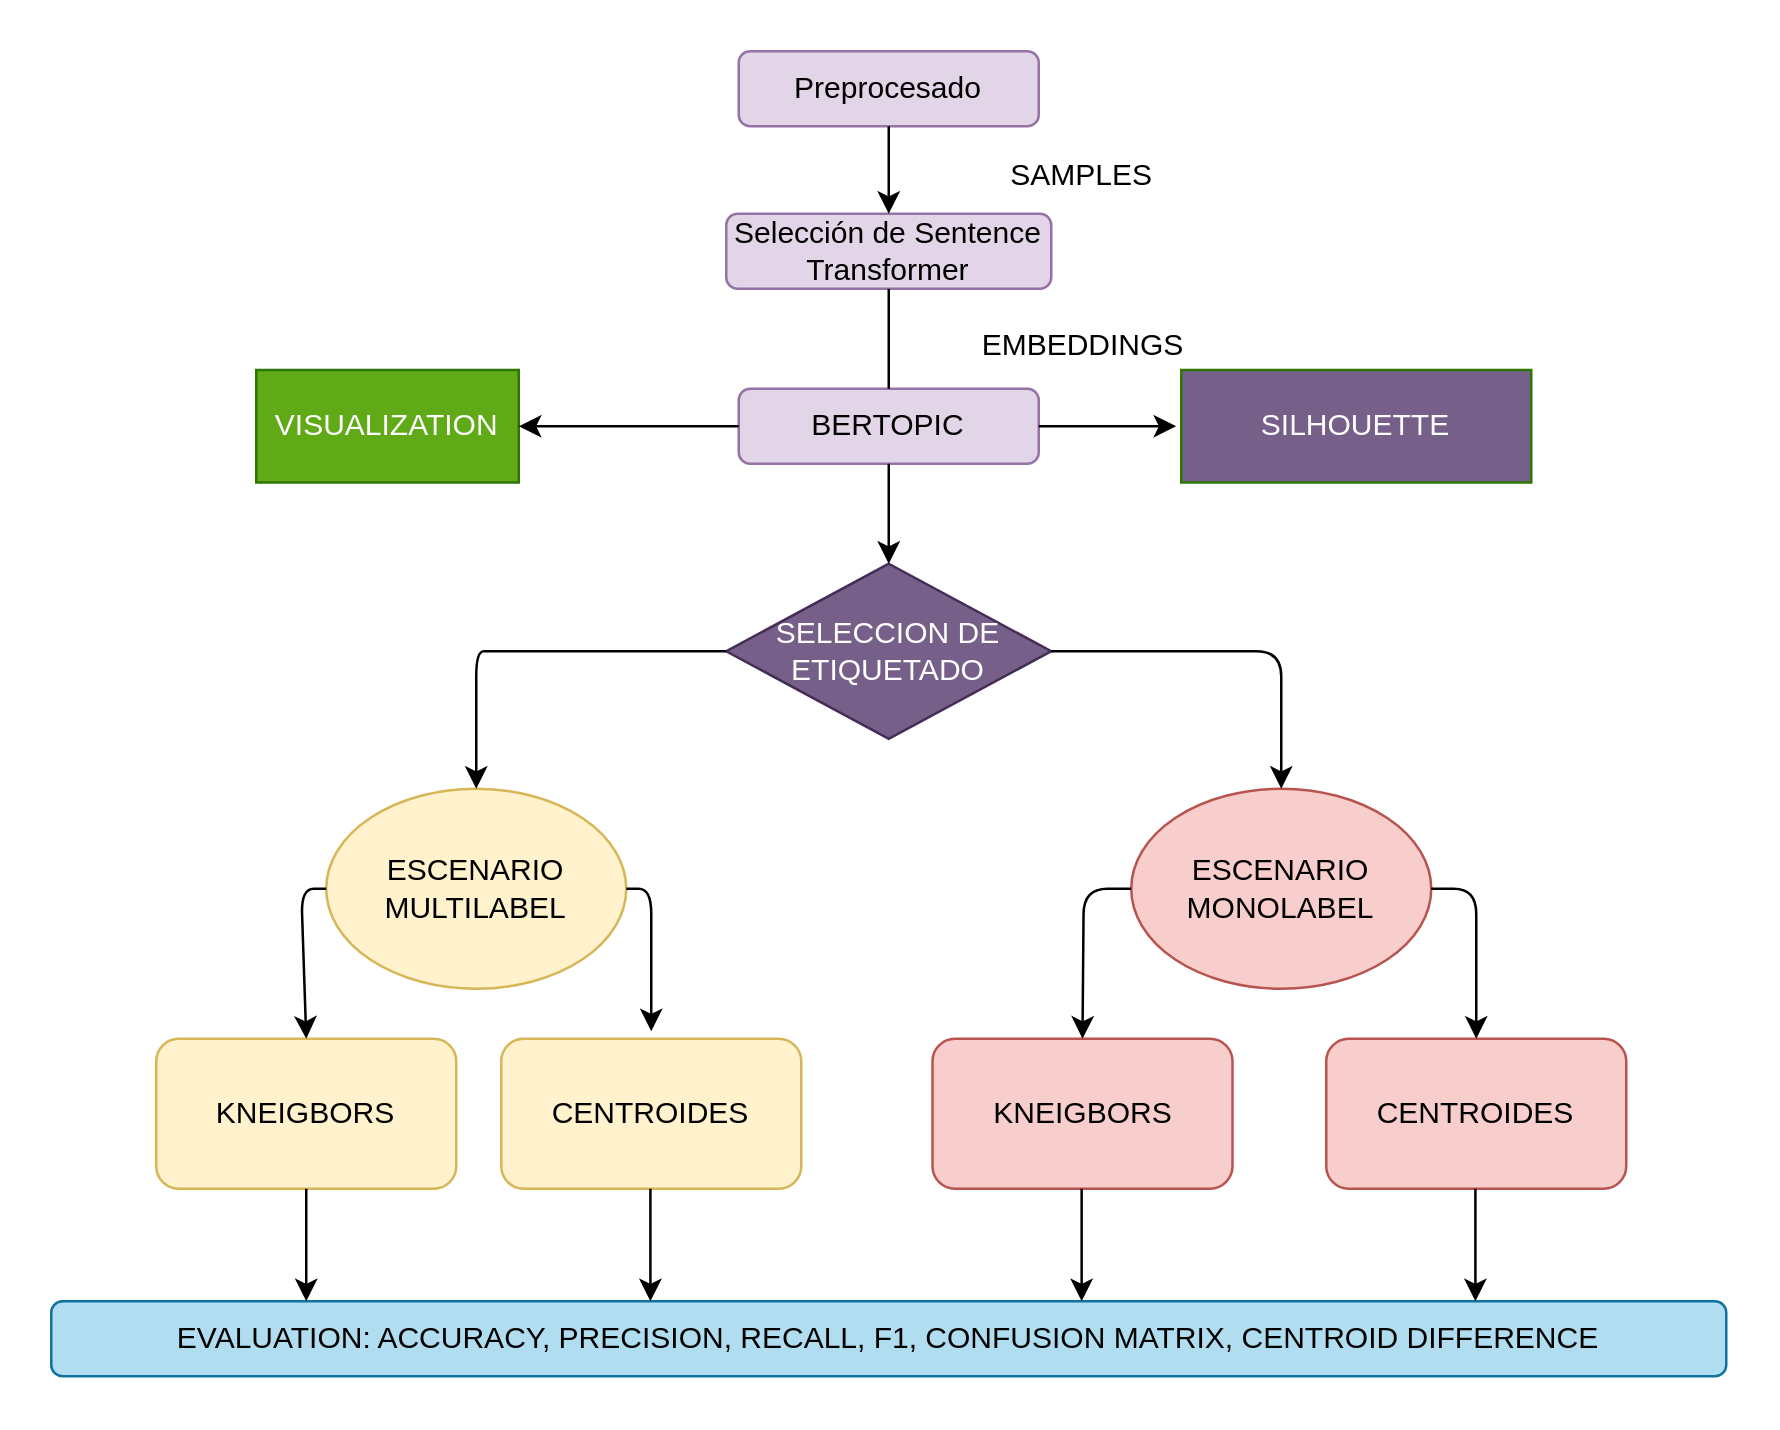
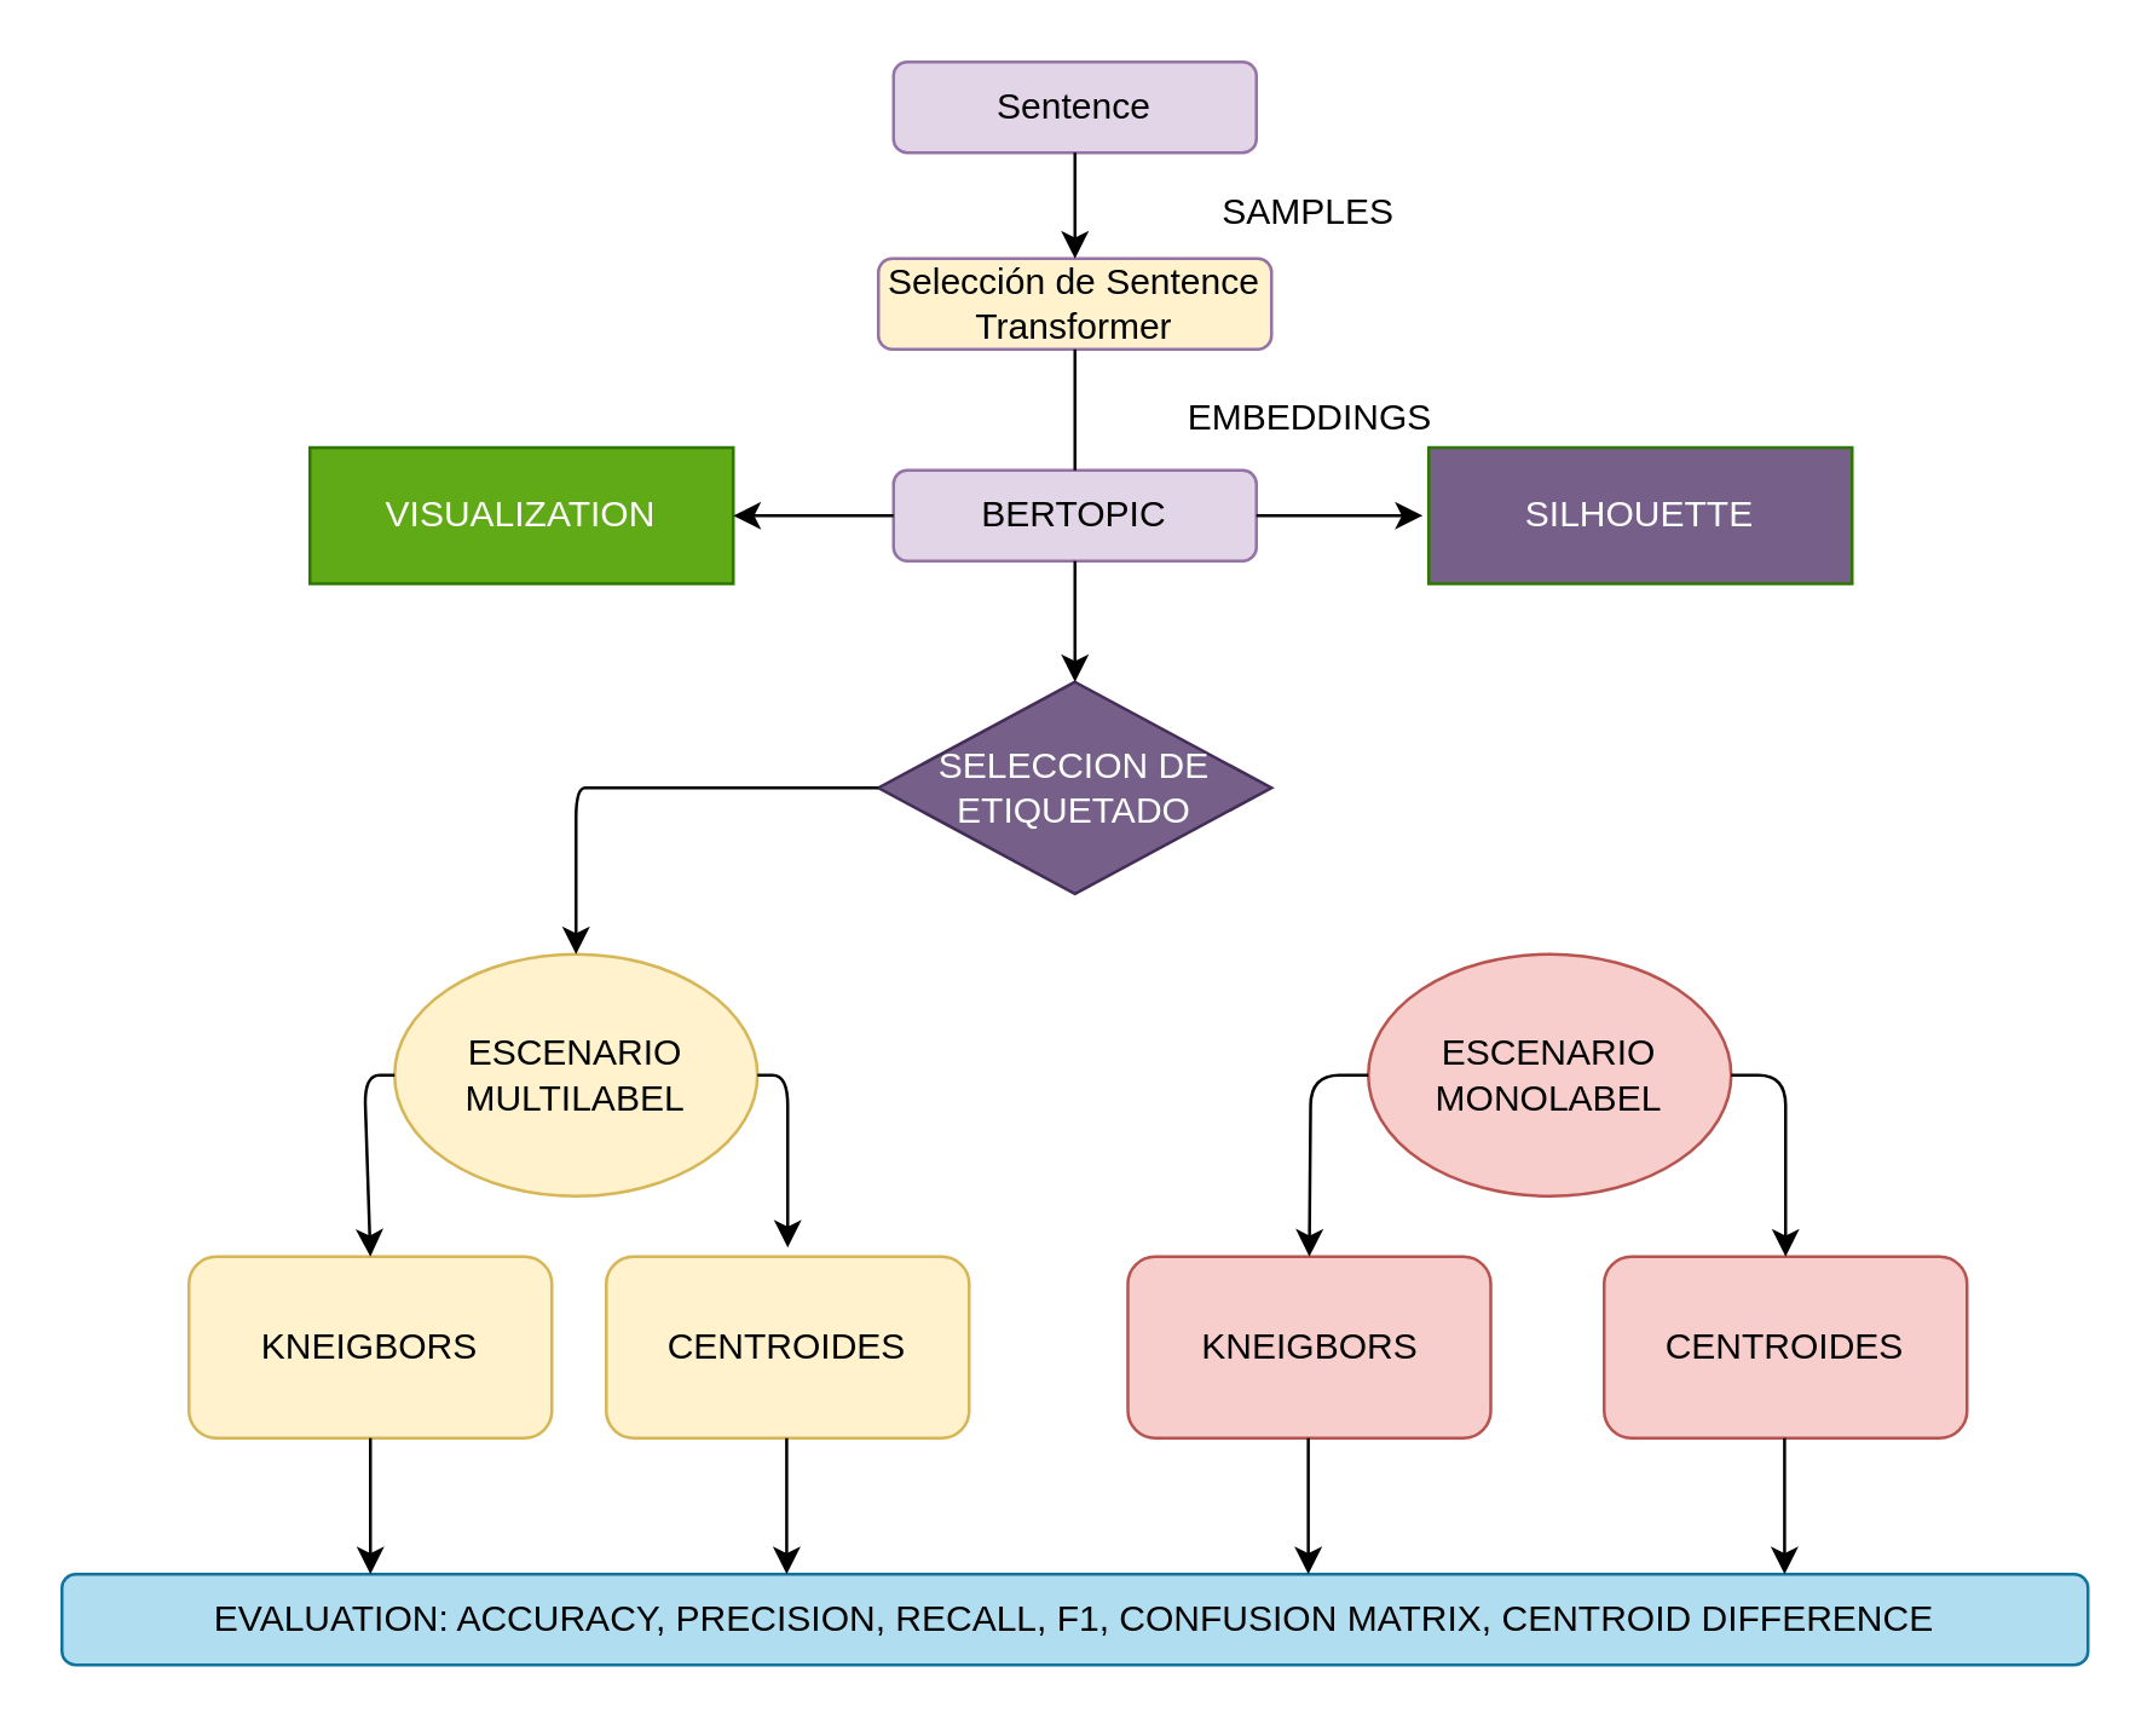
  <mxCell id="0" />
  <mxCell id="1" parent="0" />
- <mxCell id="2" value="Preprocesado" style="rounded=1;whiteSpace=wrap;html=1;fillColor=#e1d5e7;strokeColor=#9673a6;" vertex="1" parent="1"><mxGeometry x="295" y="20" width="120" height="30" as="geometry" /></mxCell>
- <mxCell id="3" value="Selección de Sentence Transformer" style="rounded=1;whiteSpace=wrap;html=1;fillColor=#e1d5e7;strokeColor=#9673a6;" vertex="1" parent="1"><mxGeometry x="290" y="85" width="130" height="30" as="geometry" /></mxCell>
+ <mxCell id="2" value="Sentence" style="rounded=1;whiteSpace=wrap;html=1;fillColor=#e1d5e7;strokeColor=#9673a6;" vertex="1" parent="1"><mxGeometry x="295" y="20" width="120" height="30" as="geometry" /></mxCell>
+ <mxCell id="3" value="Selección de Sentence Transformer" style="rounded=1;whiteSpace=wrap;html=1;fillColor=#fff2cc;strokeColor=#9673a6;" vertex="1" parent="1"><mxGeometry x="290" y="85" width="130" height="30" as="geometry" /></mxCell>
  <mxCell id="4" value="BERTOPIC" style="rounded=1;whiteSpace=wrap;html=1;fillColor=#e1d5e7;strokeColor=#9673a6;" vertex="1" parent="1"><mxGeometry x="295" y="155" width="120" height="30" as="geometry" /></mxCell>
  <mxCell id="5" value="SELECCION DE ETIQUETADO" style="rhombus;whiteSpace=wrap;html=1;fillColor=#76608a;strokeColor=#432D57;fontColor=#ffffff;" vertex="1" parent="1"><mxGeometry x="290" y="225" width="130" height="70" as="geometry" /></mxCell>
  <mxCell id="6" value="ESCENARIO MONOLABEL" style="ellipse;whiteSpace=wrap;html=1;fillColor=#f8cecc;strokeColor=#b85450;" vertex="1" parent="1"><mxGeometry x="452" y="315" width="120" height="80" as="geometry" /></mxCell>
  <mxCell id="7" value="ESCENARIO MULTILABEL" style="ellipse;whiteSpace=wrap;html=1;fillColor=#fff2cc;strokeColor=#d6b656;" vertex="1" parent="1"><mxGeometry x="130" y="315" width="120" height="80" as="geometry" /></mxCell>
- <mxCell id="8" value="VISUALIZATION" style="rounded=0;whiteSpace=wrap;html=1;fillColor=#60a917;strokeColor=#2D7600;fontColor=#ffffff;" vertex="1" parent="1"><mxGeometry x="102" y="147.5" width="105" height="45" as="geometry" /></mxCell>
+ <mxCell id="8" value="VISUALIZATION" style="rounded=0;whiteSpace=wrap;html=1;fillColor=#60a917;strokeColor=#2D7600;fontColor=#ffffff;" vertex="1" parent="1"><mxGeometry x="102" y="147.5" width="140" height="45" as="geometry" /></mxCell>
  <mxCell id="9" value="SILHOUETTE" style="rounded=0;whiteSpace=wrap;html=1;fillColor=#76608a;strokeColor=#2D7600;fontColor=#ffffff;" vertex="1" parent="1"><mxGeometry x="472" y="147.5" width="140" height="45" as="geometry" /></mxCell>
  <mxCell id="10" value="KNEIGBORS" style="rounded=1;whiteSpace=wrap;html=1;fillColor=#fff2cc;strokeColor=#d6b656;" vertex="1" parent="1"><mxGeometry x="62" y="415" width="120" height="60" as="geometry" /></mxCell>
  <mxCell id="11" value="CENTROIDES" style="rounded=1;whiteSpace=wrap;html=1;fillColor=#fff2cc;strokeColor=#d6b656;" vertex="1" parent="1"><mxGeometry x="200" y="415" width="120" height="60" as="geometry" /></mxCell>
  <mxCell id="12" value="KNEIGBORS" style="rounded=1;whiteSpace=wrap;html=1;fillColor=#f8cecc;strokeColor=#b85450;" vertex="1" parent="1"><mxGeometry x="372.5" y="415" width="120" height="60" as="geometry" /></mxCell>
  <mxCell id="13" value="CENTROIDES" style="rounded=1;whiteSpace=wrap;html=1;fillColor=#f8cecc;strokeColor=#b85450;" vertex="1" parent="1"><mxGeometry x="530" y="415" width="120" height="60" as="geometry" /></mxCell>
  <mxCell id="14" value="EVALUATION: ACCURACY, PRECISION, RECALL, F1, CONFUSION MATRIX, CENTROID DIFFERENCE" style="rounded=1;whiteSpace=wrap;html=1;fillColor=#b1ddf0;strokeColor=#10739e;" vertex="1" parent="1"><mxGeometry x="20" y="520" width="670" height="30" as="geometry" /></mxCell>
  <mxCell id="15" value="" style="endArrow=classic;html=1;entryX=0.5;entryY=0;entryDx=0;entryDy=0;exitX=0.5;exitY=1;exitDx=0;exitDy=0;" edge="1" parent="1" source="2" target="3"><mxGeometry width="50" height="50" relative="1" as="geometry"><mxPoint x="200" y="80" as="sourcePoint" /><mxPoint x="250" y="30" as="targetPoint" /></mxGeometry></mxCell>
  <mxCell id="16" value="SAMPLES" style="text;html=1;strokeColor=none;fillColor=none;align=center;verticalAlign=middle;whiteSpace=wrap;rounded=0;" vertex="1" parent="1"><mxGeometry x="375" y="60" width="115" height="20" as="geometry" /></mxCell>
  <mxCell id="17" value="EMBEDDINGS" style="text;html=1;strokeColor=none;fillColor=none;align=center;verticalAlign=middle;whiteSpace=wrap;rounded=0;" vertex="1" parent="1"><mxGeometry x="412.5" y="127.5" width="40" height="20" as="geometry" /></mxCell>
  <mxCell id="18" value="" style="endArrow=none;html=1;entryX=0.5;entryY=0;entryDx=0;entryDy=0;exitX=0.5;exitY=1;exitDx=0;exitDy=0;" edge="1" parent="1" source="3" target="4"><mxGeometry width="50" height="50" relative="1" as="geometry"><mxPoint x="230" y="150" as="sourcePoint" /><mxPoint x="280" y="100" as="targetPoint" /></mxGeometry></mxCell>
  <mxCell id="19" value="" style="endArrow=classic;html=1;exitX=1;exitY=0.5;exitDx=0;exitDy=0;" edge="1" parent="1" source="4"><mxGeometry width="50" height="50" relative="1" as="geometry"><mxPoint x="460" y="280" as="sourcePoint" /><mxPoint x="470" y="170" as="targetPoint" /></mxGeometry></mxCell>
  <mxCell id="20" value="" style="endArrow=classic;html=1;entryX=1;entryY=0.5;entryDx=0;entryDy=0;exitX=0;exitY=0.5;exitDx=0;exitDy=0;" edge="1" parent="1" source="4" target="8"><mxGeometry width="50" height="50" relative="1" as="geometry"><mxPoint x="210" y="290" as="sourcePoint" /><mxPoint x="260" y="240" as="targetPoint" /></mxGeometry></mxCell>
  <mxCell id="21" value="" style="endArrow=classic;html=1;entryX=0.5;entryY=0;entryDx=0;entryDy=0;exitX=0.5;exitY=1;exitDx=0;exitDy=0;" edge="1" parent="1" source="4" target="5"><mxGeometry width="50" height="50" relative="1" as="geometry"><mxPoint x="220" y="280" as="sourcePoint" /><mxPoint x="270" y="230" as="targetPoint" /></mxGeometry></mxCell>
- <mxCell id="22" value="" style="endArrow=classic;html=1;exitX=1;exitY=0.5;exitDx=0;exitDy=0;entryX=0.5;entryY=0;entryDx=0;entryDy=0;" edge="1" parent="1" source="5" target="6"><mxGeometry width="50" height="50" relative="1" as="geometry"><mxPoint x="440" y="280" as="sourcePoint" /><mxPoint x="490" y="230" as="targetPoint" /><Array as="points"><mxPoint x="512" y="260" /></Array></mxGeometry></mxCell>
  <mxCell id="23" value="" style="endArrow=classic;html=1;exitX=0;exitY=0.5;exitDx=0;exitDy=0;entryX=0.5;entryY=0;entryDx=0;entryDy=0;" edge="1" parent="1" source="5" target="7"><mxGeometry width="50" height="50" relative="1" as="geometry"><mxPoint x="200" y="270" as="sourcePoint" /><mxPoint x="250" y="220" as="targetPoint" /><Array as="points"><mxPoint x="202" y="260" /><mxPoint x="190" y="260" /></Array></mxGeometry></mxCell>
  <mxCell id="24" value="" style="endArrow=classic;html=1;exitX=1;exitY=0.5;exitDx=0;exitDy=0;" edge="1" parent="1" source="7"><mxGeometry width="50" height="50" relative="1" as="geometry"><mxPoint x="300" y="380" as="sourcePoint" /><mxPoint x="260" y="412" as="targetPoint" /><Array as="points"><mxPoint x="260" y="355" /></Array></mxGeometry></mxCell>
  <mxCell id="25" value="" style="endArrow=classic;html=1;entryX=0.5;entryY=0;entryDx=0;entryDy=0;exitX=0;exitY=0.5;exitDx=0;exitDy=0;" edge="1" parent="1" source="7" target="10"><mxGeometry width="50" height="50" relative="1" as="geometry"><mxPoint x="20" y="400" as="sourcePoint" /><mxPoint x="70" y="350" as="targetPoint" /><Array as="points"><mxPoint x="120" y="355" /></Array></mxGeometry></mxCell>
  <mxCell id="26" value="" style="endArrow=classic;html=1;exitX=1;exitY=0.5;exitDx=0;exitDy=0;entryX=0.5;entryY=0;entryDx=0;entryDy=0;" edge="1" parent="1" source="6" target="13"><mxGeometry width="50" height="50" relative="1" as="geometry"><mxPoint x="610" y="360" as="sourcePoint" /><mxPoint x="660" y="310" as="targetPoint" /><Array as="points"><mxPoint x="590" y="355" /></Array></mxGeometry></mxCell>
  <mxCell id="27" value="" style="endArrow=classic;html=1;entryX=0.5;entryY=0;entryDx=0;entryDy=0;exitX=0;exitY=0.5;exitDx=0;exitDy=0;" edge="1" parent="1" source="6" target="12"><mxGeometry width="50" height="50" relative="1" as="geometry"><mxPoint x="320" y="390" as="sourcePoint" /><mxPoint x="370" y="340" as="targetPoint" /><Array as="points"><mxPoint x="433" y="355" /></Array></mxGeometry></mxCell>
  <mxCell id="28" value="" style="endArrow=classic;html=1;exitX=0.5;exitY=1;exitDx=0;exitDy=0;" edge="1" parent="1" source="10"><mxGeometry width="50" height="50" relative="1" as="geometry"><mxPoint x="50" y="700" as="sourcePoint" /><mxPoint x="122" y="520" as="targetPoint" /></mxGeometry></mxCell>
  <mxCell id="29" value="" style="endArrow=classic;html=1;exitX=0.5;exitY=1;exitDx=0;exitDy=0;" edge="1" parent="1"><mxGeometry width="50" height="50" relative="1" as="geometry"><mxPoint x="259.66" y="475" as="sourcePoint" /><mxPoint x="259.66" y="520" as="targetPoint" /></mxGeometry></mxCell>
  <mxCell id="30" value="" style="endArrow=classic;html=1;exitX=0.5;exitY=1;exitDx=0;exitDy=0;" edge="1" parent="1"><mxGeometry width="50" height="50" relative="1" as="geometry"><mxPoint x="589.66" y="475" as="sourcePoint" /><mxPoint x="589.66" y="520" as="targetPoint" /></mxGeometry></mxCell>
  <mxCell id="31" value="" style="endArrow=classic;html=1;exitX=0.5;exitY=1;exitDx=0;exitDy=0;" edge="1" parent="1"><mxGeometry width="50" height="50" relative="1" as="geometry"><mxPoint x="432.16" y="475" as="sourcePoint" /><mxPoint x="432.16" y="520" as="targetPoint" /></mxGeometry></mxCell>
